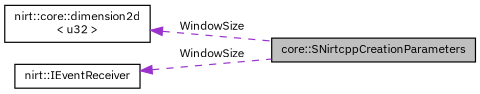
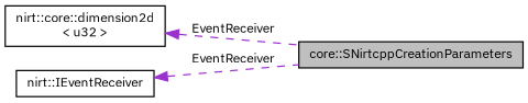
  digraph {
    fontname="IBM Plex Sans"
    rankdir=LR
    node [color=black fillcolor=white fontname="IBM Plex Sans" fontsize=10 shape=record style=filled]
    edge [color=darkorchid3 dir=back fontname="IBM Plex Sans" fontsize=10 labelfontname=Helvetica labelfontsize=10 style=dashed]
    n1 [fillcolor=grey75 fontcolor=black height=0.2 label="core::SNirtcppCreationParameters" width=0.4]
    n2 [height=0.2 label="nirt::core::dimension2d\l\< u32 \>" width=0.4]
    n3 [height=0.2 label="nirt::IEventReceiver" width=0.4]
-   n2 -> n1 [label=" WindowSize"]
-   n3 -> n1 [label=" WindowSize"]
+   n2 -> n1 [label=" EventReceiver"]
+   n3 -> n1 [label=" EventReceiver"]
  }
